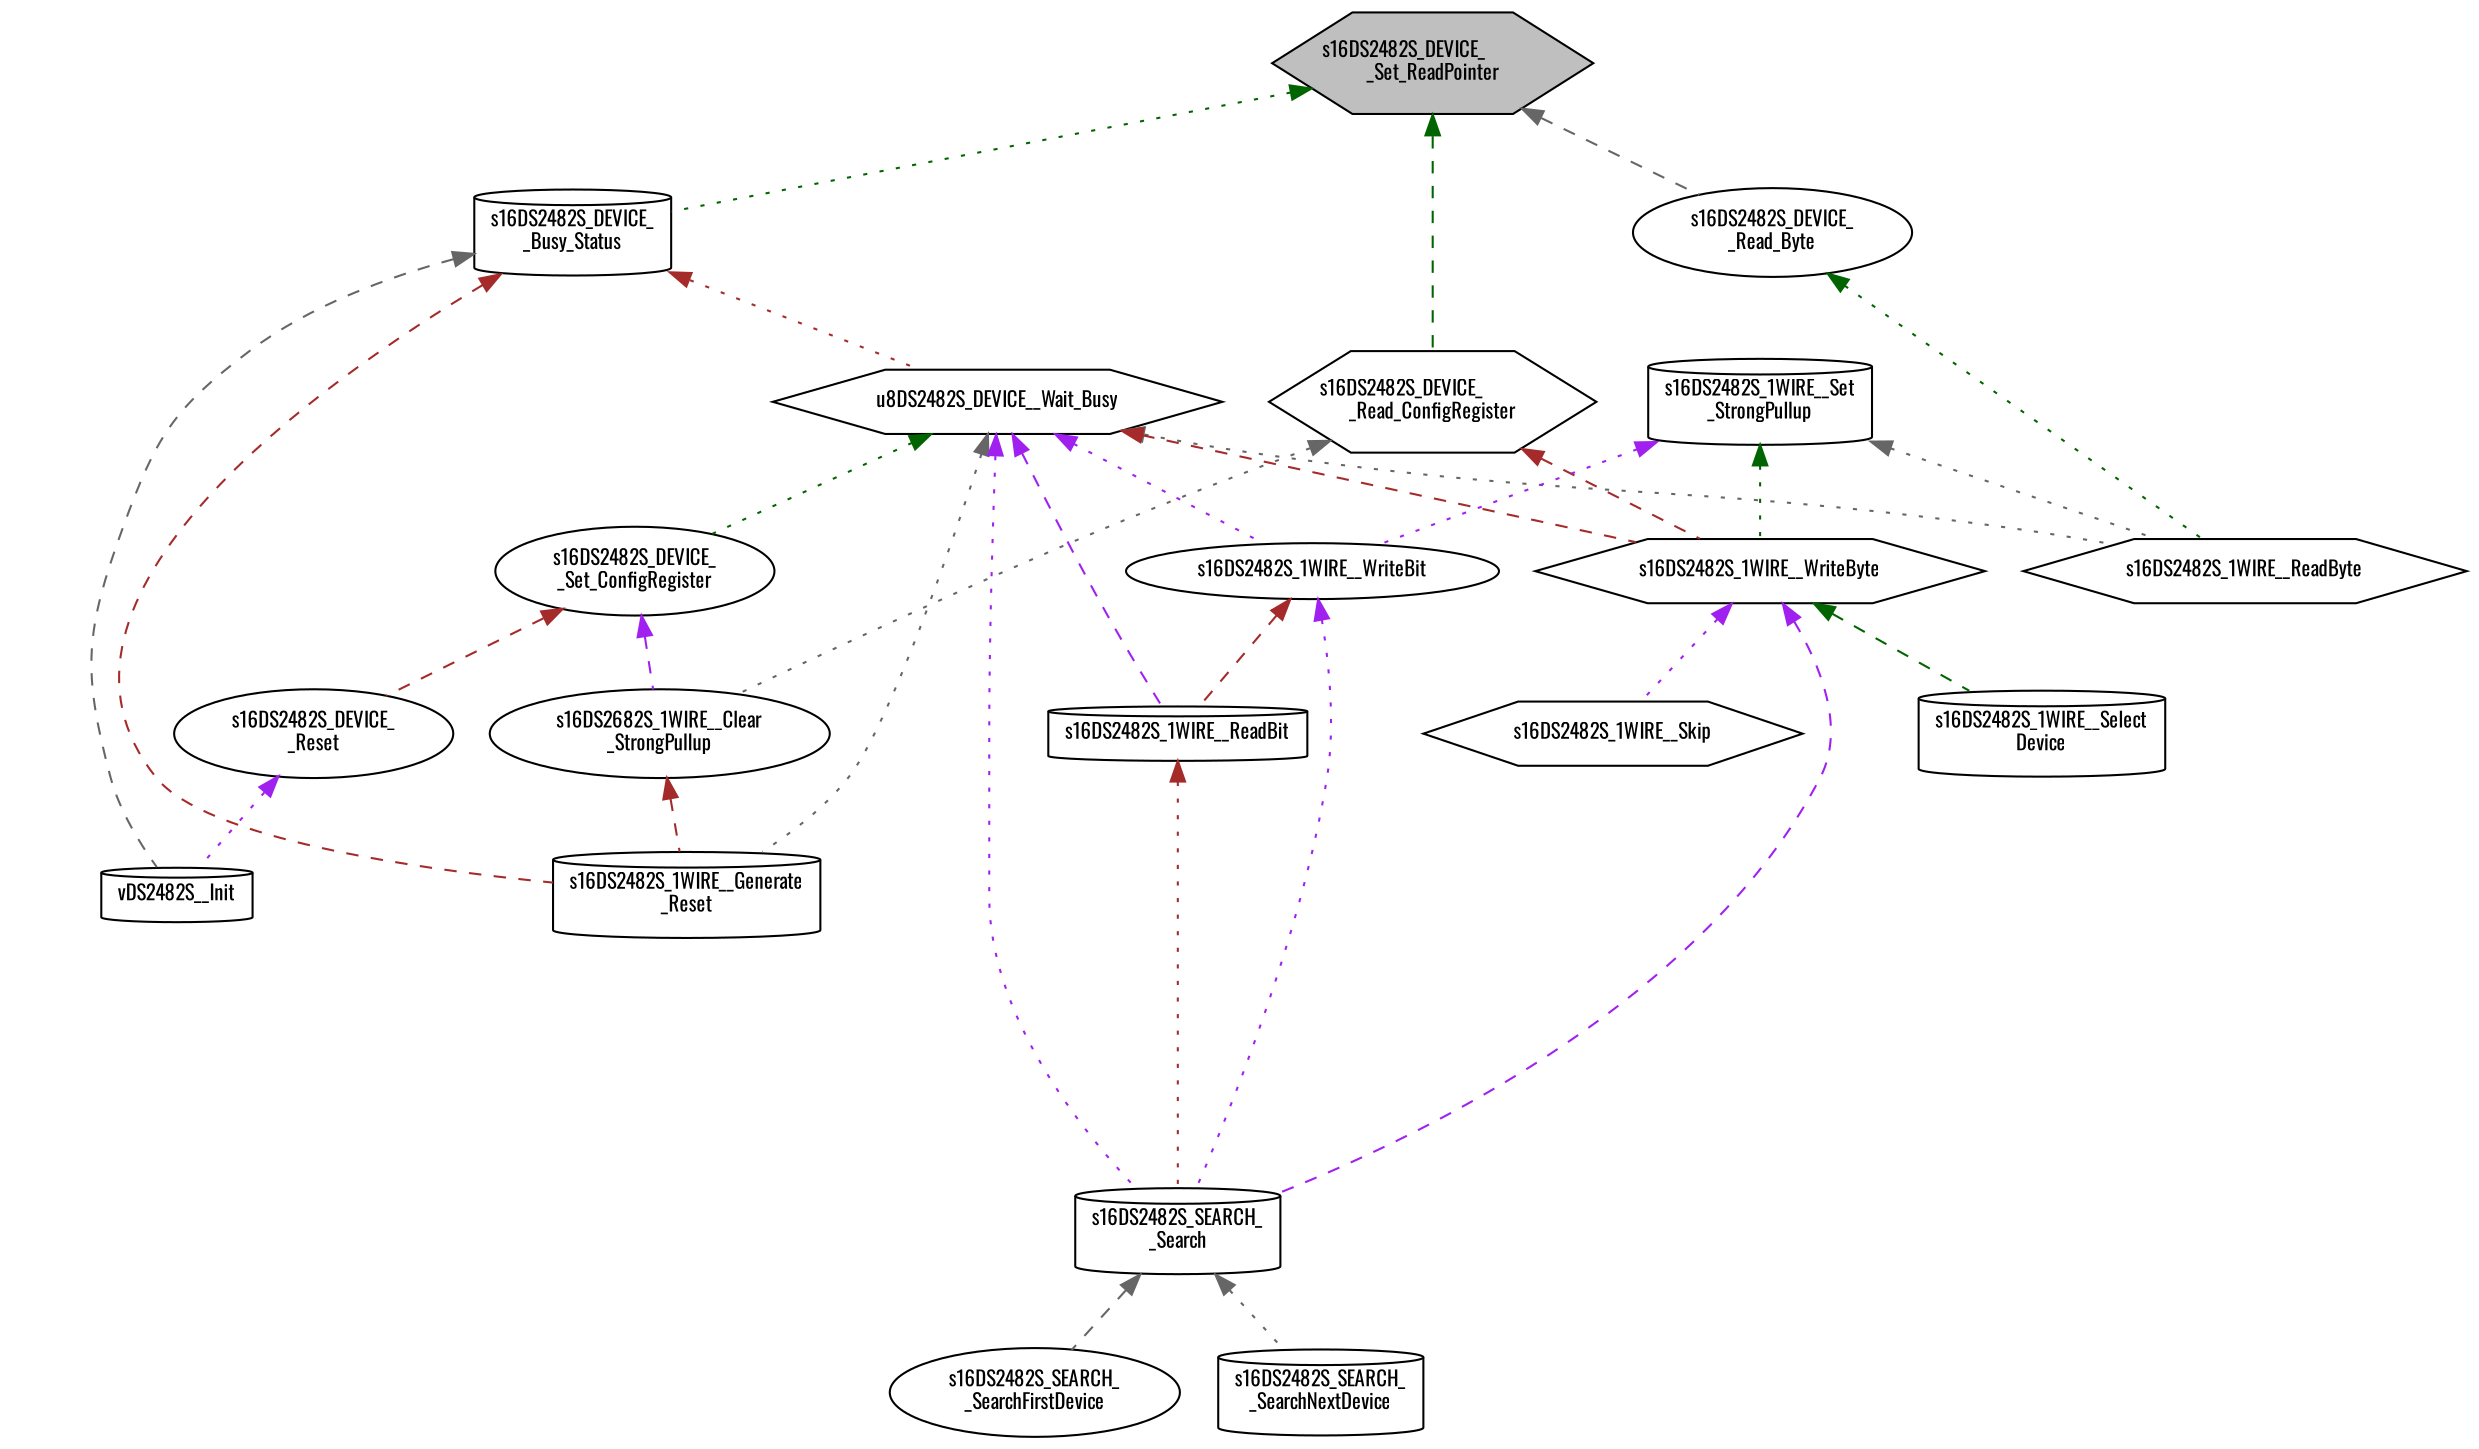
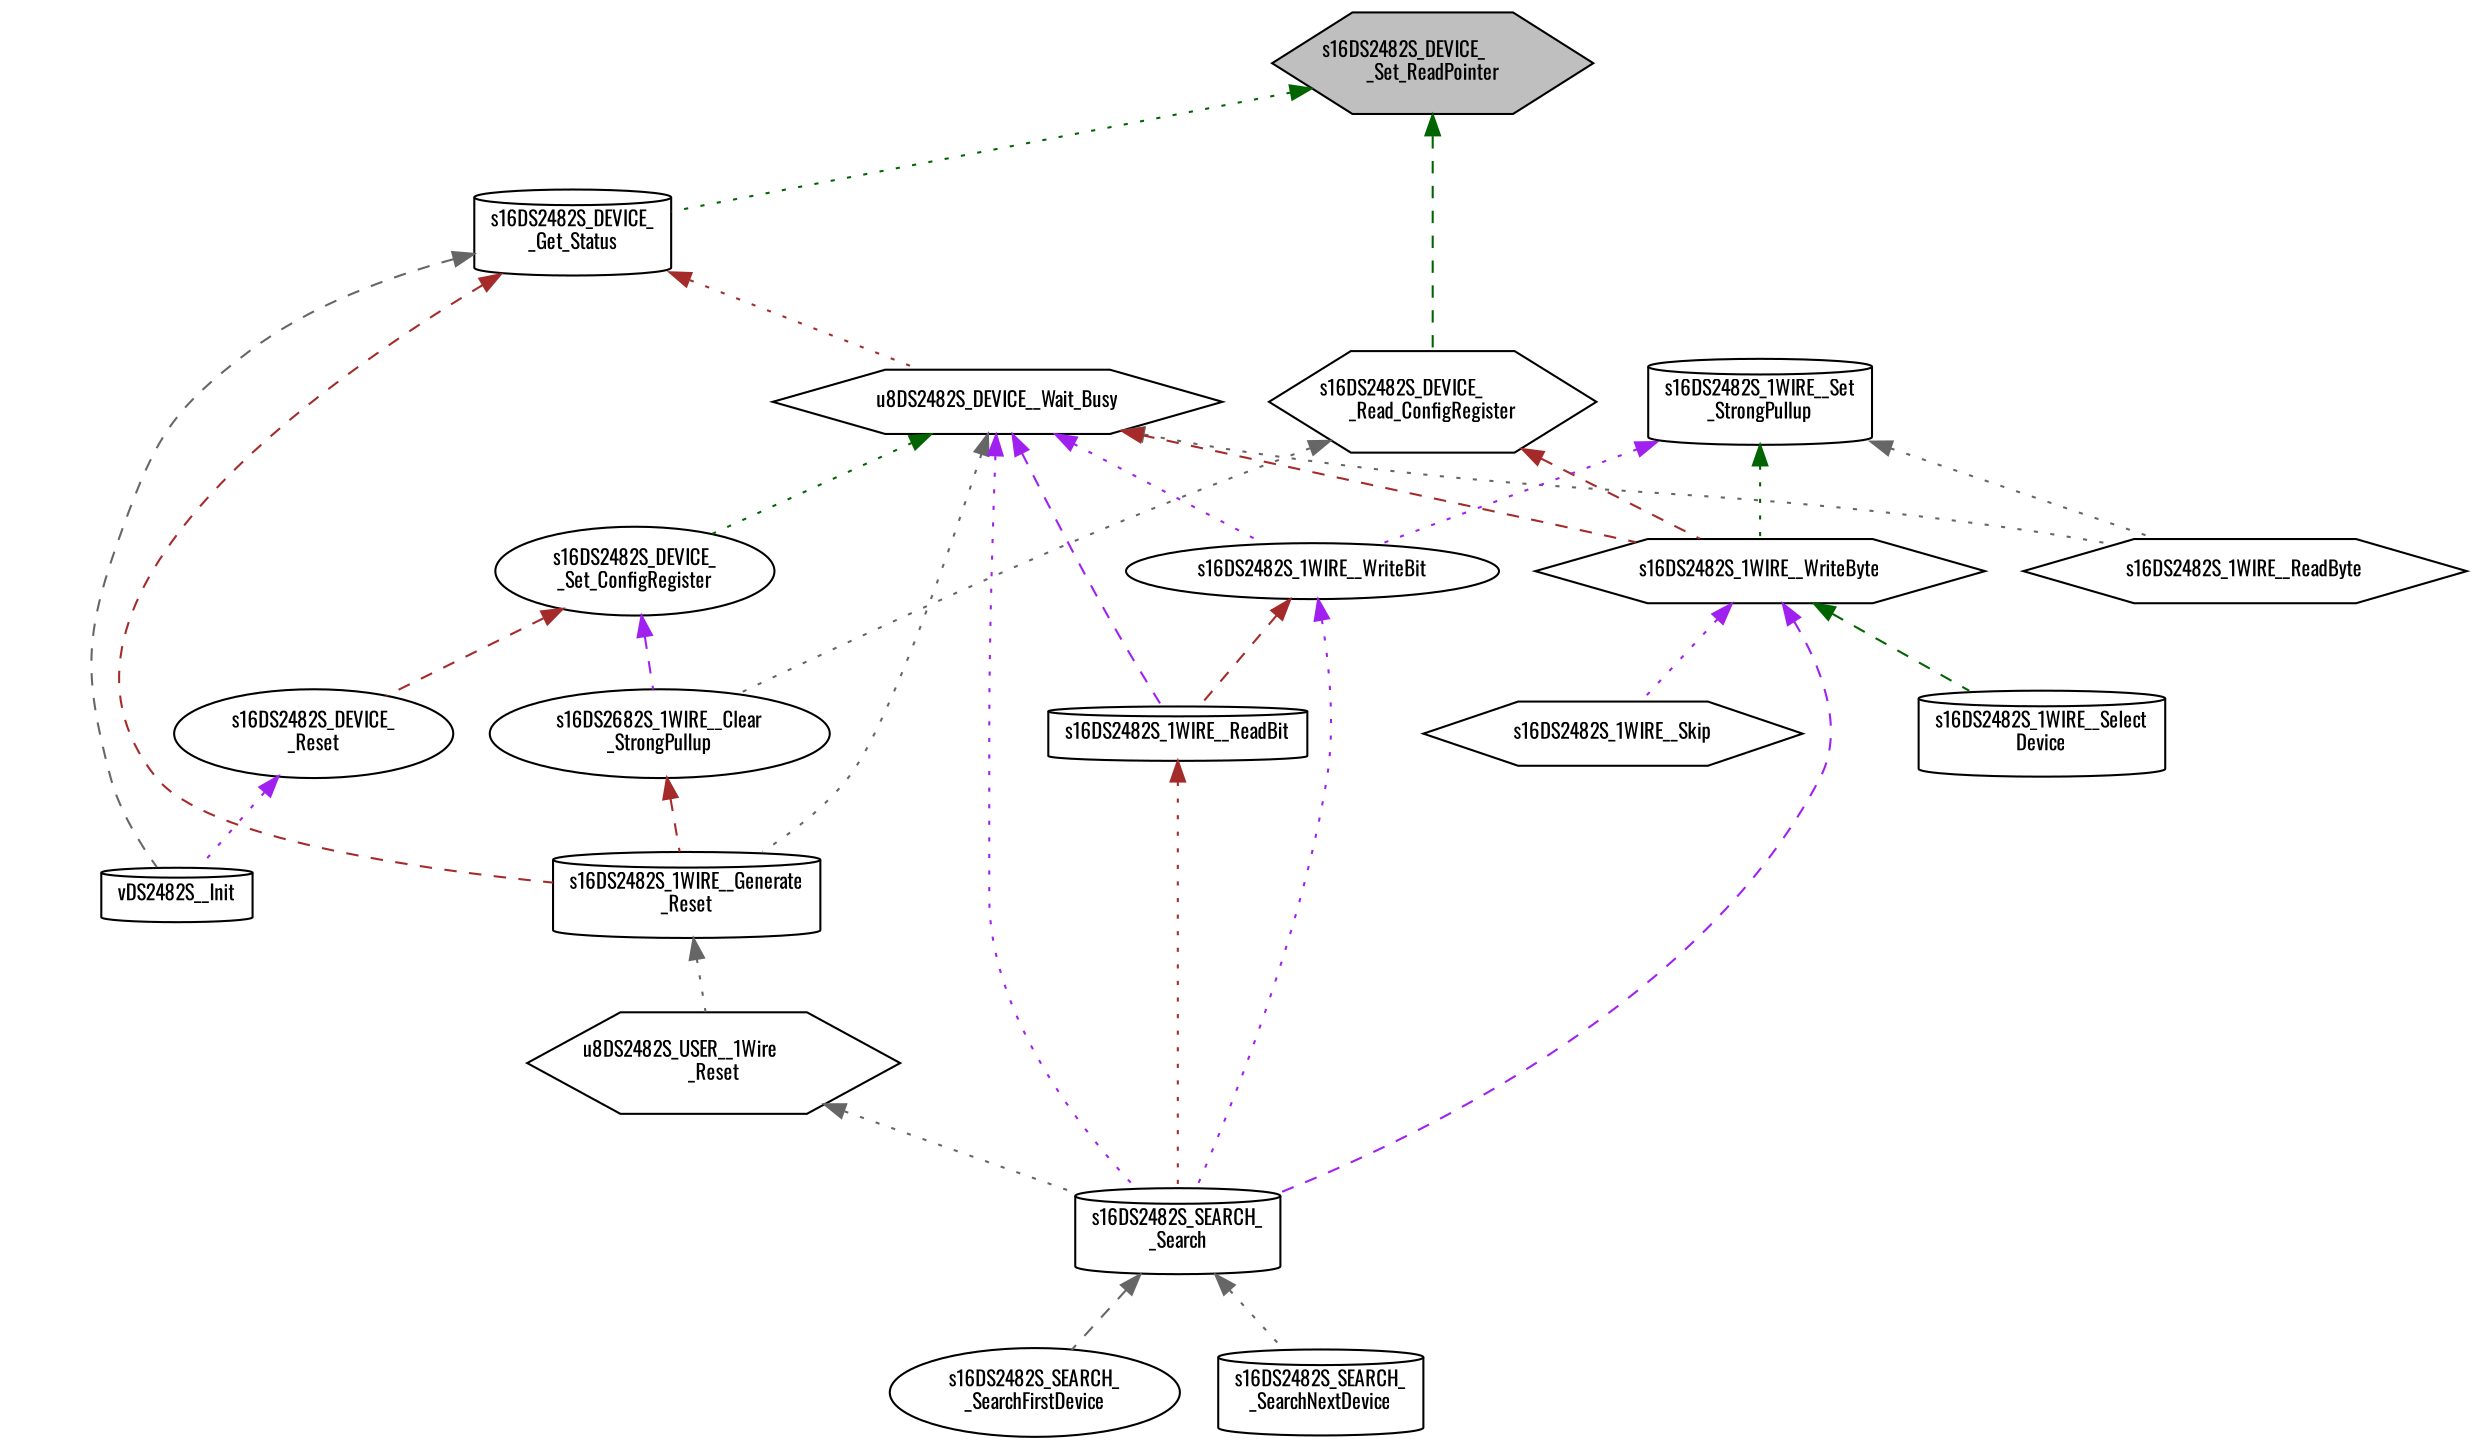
  digraph {
    fontname=Oswald
    rankdir=TB
    node [color=black fillcolor=white fontname=Oswald fontsize=10 shape=cylinder style=filled]
    edge [color=gray40 dir=back fontname=Oswald fontsize=10 labelfontname=Helvetica labelfontsize=10 style=dotted]
    n1 [fillcolor=grey75 fontcolor=black height=0.2 label="s16DS2482S_DEVICE_\l_Set_ReadPointer" shape=hexagon width=0.4]
-   n2 [height=0.2 label="s16DS2482S_DEVICE_\l_Busy_Status" width=0.4]
-   n3 [height=0.2 label="s16DS2482S_DEVICE_\l_Read_Byte" shape=ellipse width=0.4]
+   n2 [height=0.2 label="s16DS2482S_DEVICE_\l_Get_Status" width=0.4]
    n4 [height=0.2 label="s16DS2482S_DEVICE_\l_Read_ConfigRegister" shape=hexagon width=0.4]
    n5 [height=0.2 label=u8DS2482S_DEVICE__Wait_Busy shape=hexagon width=0.4]
    n6 [height=0.2 label=vDS2482S__Init width=0.4]
    n7 [height=0.2 label="s16DS2482S_1WIRE__Generate\l_Reset" width=0.4]
    n8 [height=0.2 label=s16DS2482S_1WIRE__ReadByte shape=hexagon width=0.4]
    n9 [height=0.2 label=s16DS2482S_1WIRE__WriteByte shape=hexagon width=0.4]
    n10 [height=0.2 label="s16DS2682S_1WIRE__Clear\l_StrongPullup" shape=ellipse width=0.4]
    n11 [height=0.2 label="s16DS2482S_DEVICE_\l_Set_ConfigRegister" shape=ellipse width=0.4]
    n12 [height=0.2 label="s16DS2482S_SEARCH_\l_Search" width=0.4]
    n13 [height=0.2 label=s16DS2482S_1WIRE__WriteBit shape=ellipse width=0.4]
    n14 [height=0.2 label=s16DS2482S_1WIRE__ReadBit width=0.4]
+   n15 [height=0.2 label="u8DS2482S_USER__1Wire\l_Reset" shape=hexagon width=0.4]
    n16 [height=0.2 label="s16DS2482S_DEVICE_\l_Reset" shape=ellipse width=0.4]
    n17 [height=0.2 label="s16DS2482S_SEARCH_\l_SearchFirstDevice" shape=ellipse width=0.4]
    n18 [height=0.2 label="s16DS2482S_SEARCH_\l_SearchNextDevice" width=0.4]
    n19 [height=0.2 label="s16DS2482S_1WIRE__Select\lDevice" width=0.4]
    n20 [height=0.2 label=s16DS2482S_1WIRE__Skip shape=hexagon width=0.4]
    n21 [height=0.2 label="s16DS2482S_1WIRE__Set\l_StrongPullup" width=0.4]
    n1 -> n2 [color=darkgreen]
-   n1 -> n3 [style=dashed]
    n1 -> n4 [color=darkgreen style=dashed]
    n2 -> n5 [color=brown]
    n2 -> n6 [style=dashed]
    n2 -> n7 [color=brown style=dashed]
-   n3 -> n8 [color=darkgreen]
    n4 -> n9 [color=brown style=dashed]
    n4 -> n10
    n5 -> n7
    n5 -> n8
    n5 -> n9 [color=brown style=dashed]
    n5 -> n11 [color=darkgreen]
    n5 -> n12 [color=purple]
    n5 -> n13 [color=purple]
    n5 -> n14 [color=purple style=dashed]
+   n7 -> n15
    n9 -> n12 [color=purple style=dashed]
    n9 -> n19 [color=darkgreen style=dashed]
    n9 -> n20 [color=purple]
    n10 -> n7 [color=brown style=dashed]
    n11 -> n10 [color=purple style=dashed]
    n11 -> n16 [color=brown style=dashed]
    n12 -> n17 [style=dashed]
    n12 -> n18
    n13 -> n12 [color=purple]
    n13 -> n14 [color=brown style=dashed]
    n14 -> n12 [color=brown]
+   n15 -> n12
    n16 -> n6 [color=purple]
    n21 -> n8
    n21 -> n9 [color=darkgreen]
    n21 -> n13 [color=purple]
  }
